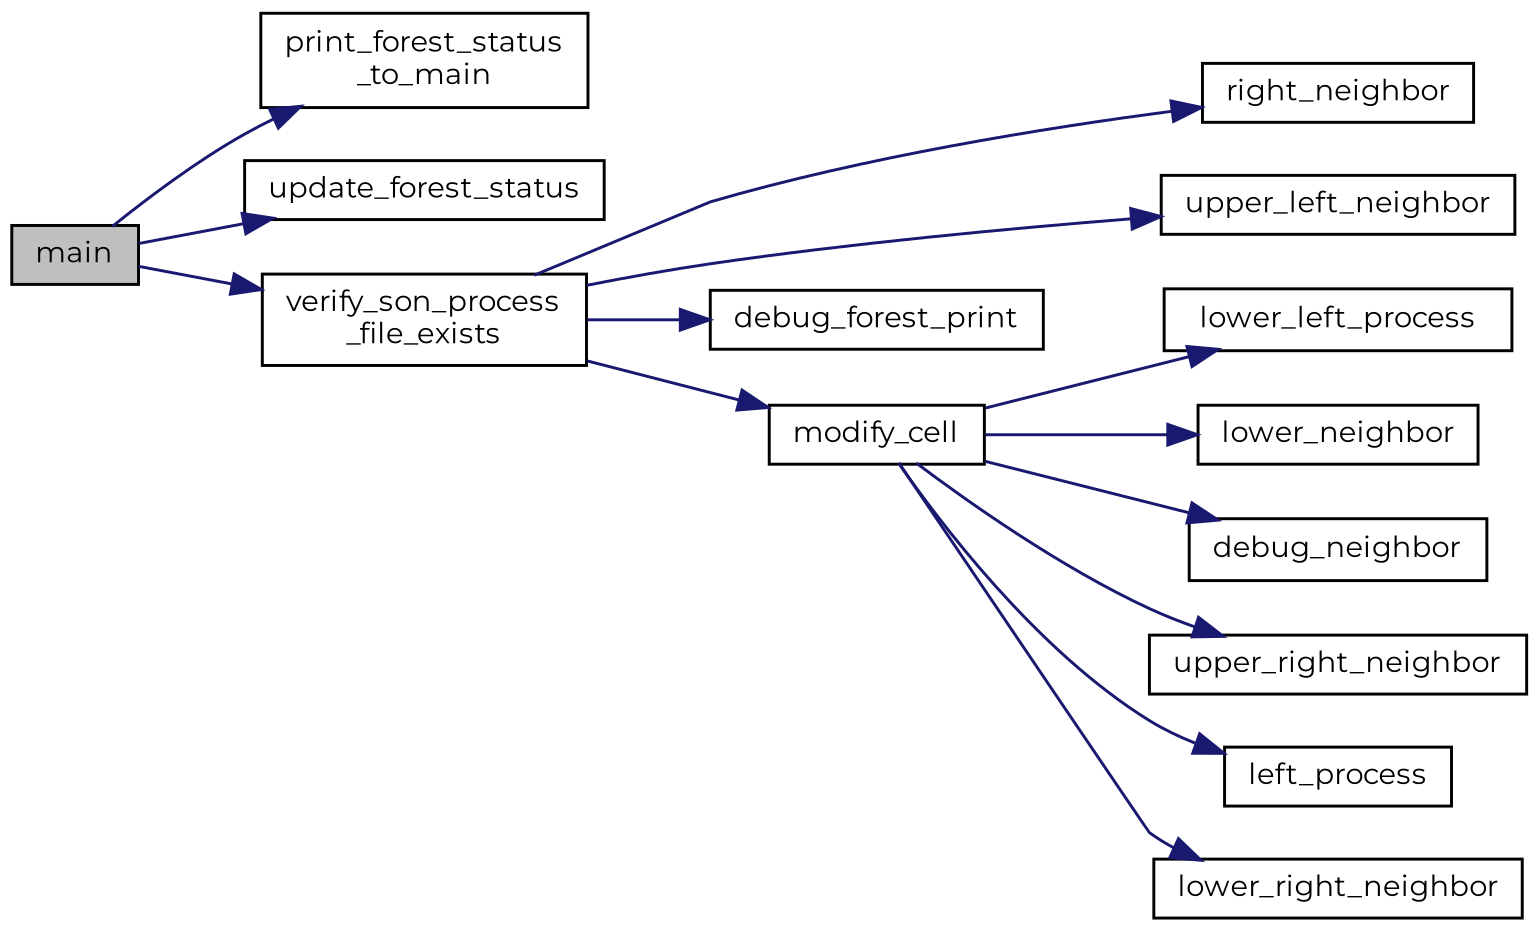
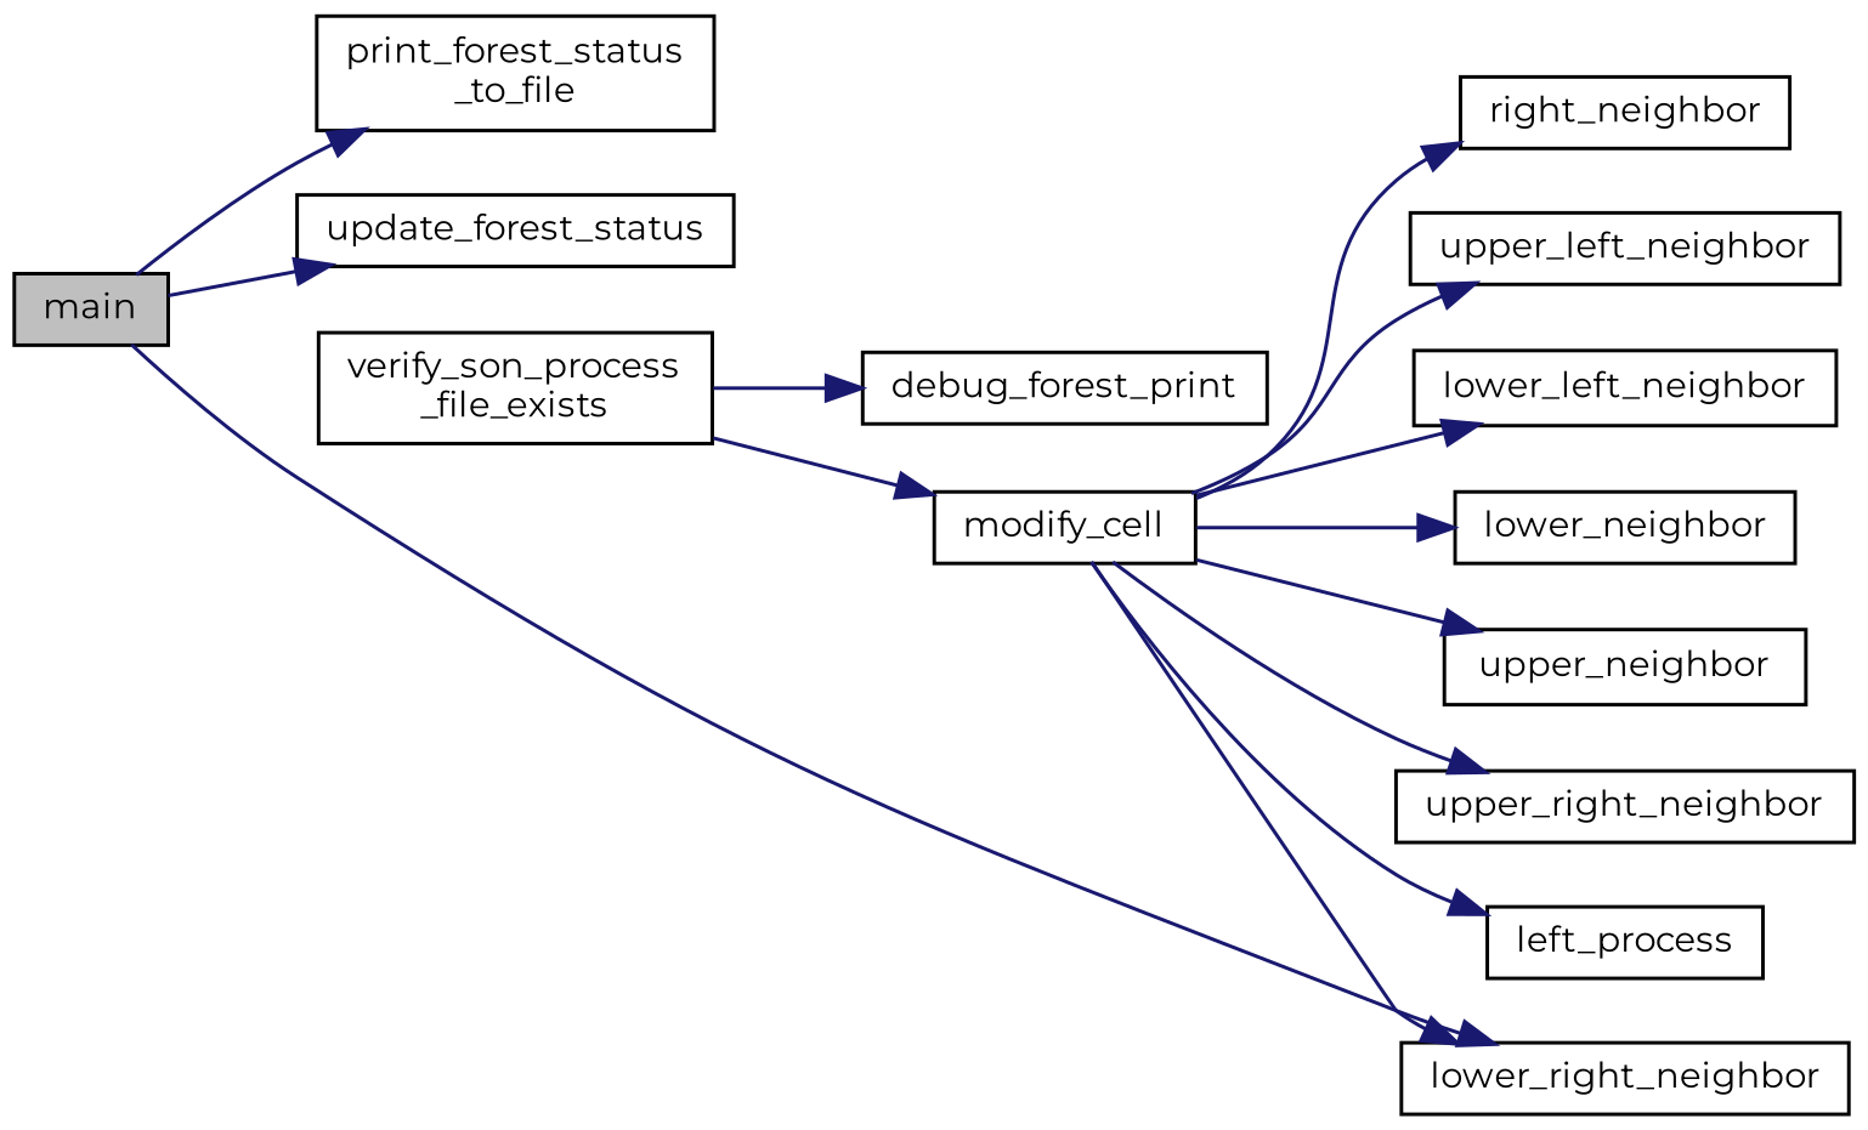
  digraph {
    fontname=Montserrat
    rankdir=LR
    node [color=black fillcolor=white fontname=Montserrat fontsize=10 shape=record style=filled]
    edge [color=midnightblue fontname=Montserrat fontsize=10 labelfontname=Helvetica labelfontsize=10 style=solid]
    n1 [fillcolor=grey75 fontcolor=black height=0.2 label=main width=0.4]
-   n2 [height=0.2 label="print_forest_status\l_to_main" width=0.4]
+   n2 [height=0.2 label="print_forest_status\l_to_file" width=0.4]
    n3 [height=0.2 label=update_forest_status width=0.4]
    n4 [height=0.2 label="verify_son_process\l_file_exists" width=0.4]
    n5 [height=0.2 label=debug_forest_print width=0.4]
    n6 [height=0.2 label=modify_cell width=0.4]
    n7 [height=0.2 label=left_process width=0.4]
-   n8 [height=0.2 label=lower_left_process width=0.4]
+   n8 [height=0.2 label=lower_left_neighbor width=0.4]
    n9 [height=0.2 label=lower_neighbor width=0.4]
    n10 [height=0.2 label=lower_right_neighbor width=0.4]
    n11 [height=0.2 label=right_neighbor width=0.4]
    n12 [height=0.2 label=upper_left_neighbor width=0.4]
-   n13 [height=0.2 label=debug_neighbor width=0.4]
+   n13 [height=0.2 label=upper_neighbor width=0.4]
    n14 [height=0.2 label=upper_right_neighbor width=0.4]
    n1 -> n2
    n1 -> n3
-   n1 -> n4
+   n1 -> n10
    n4 -> n5
    n4 -> n6
    n6 -> n7
    n6 -> n8
    n6 -> n9
    n6 -> n10
-   n4 -> n11
-   n4 -> n12
+   n6 -> n11
+   n6 -> n12
    n6 -> n13
    n6 -> n14
  }
